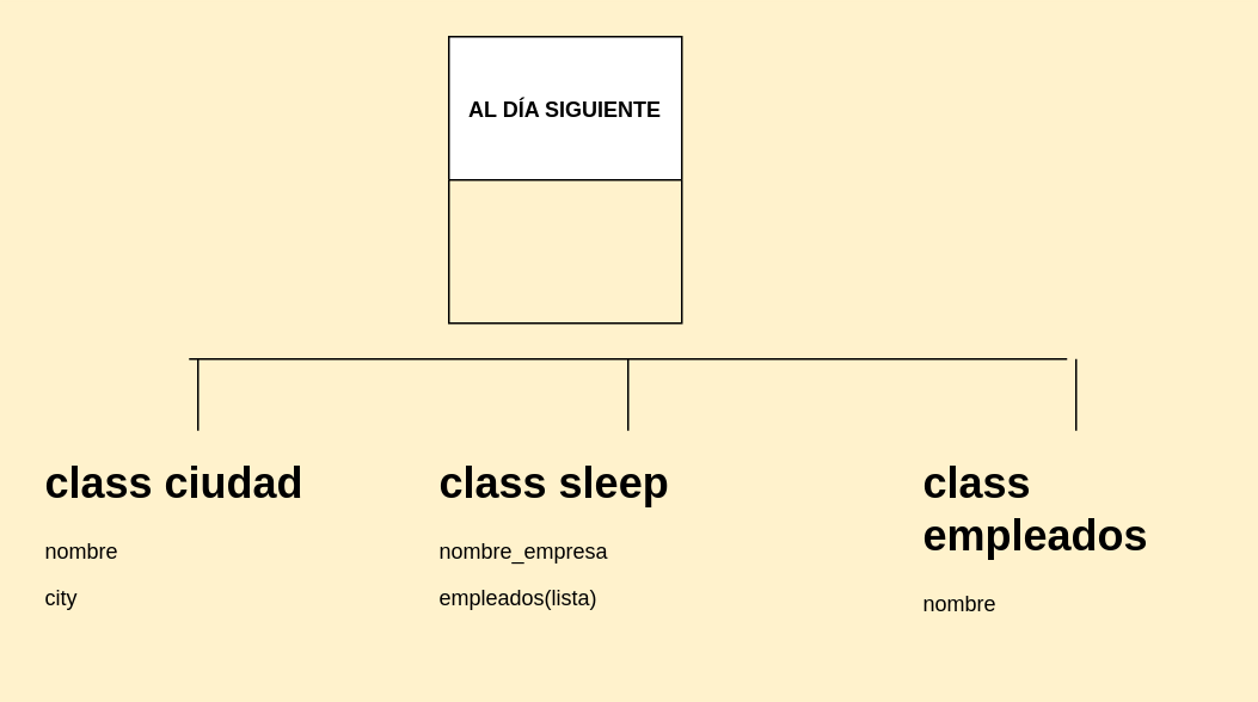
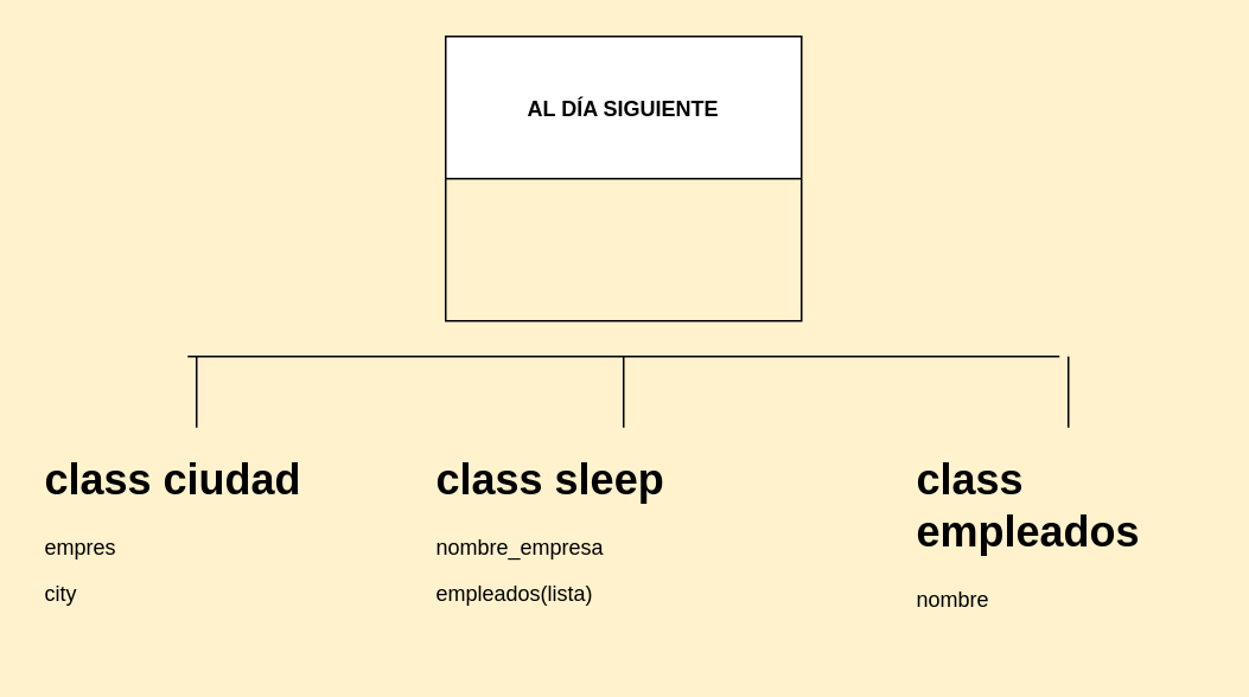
  <mxCell id="0" />
  <mxCell id="1" parent="0" />
- <mxCell id="2" value="AL DÍA SIGUIENTE" style="swimlane;startSize=80;" vertex="1" parent="1"><mxGeometry x="250" y="20" width="130" height="160" as="geometry" /></mxCell>
+ <mxCell id="2" value="AL DÍA SIGUIENTE" style="swimlane;startSize=80;" vertex="1" parent="1"><mxGeometry x="250" y="20" width="200" height="160" as="geometry" /></mxCell>
  <mxCell id="3" value="" style="endArrow=none;html=1;rounded=0;" edge="1" parent="1"><mxGeometry width="50" height="50" relative="1" as="geometry"><mxPoint x="105" y="200" as="sourcePoint" /><mxPoint x="595" y="200" as="targetPoint" /></mxGeometry></mxCell>
  <mxCell id="4" value="" style="endArrow=none;html=1;rounded=0;" edge="1" parent="1"><mxGeometry width="50" height="50" relative="1" as="geometry"><mxPoint x="110" y="240" as="sourcePoint" /><mxPoint x="110" y="200" as="targetPoint" /></mxGeometry></mxCell>
  <mxCell id="5" value="" style="endArrow=none;html=1;rounded=0;" edge="1" parent="1"><mxGeometry width="50" height="50" relative="1" as="geometry"><mxPoint x="350" y="240" as="sourcePoint" /><mxPoint x="350" y="200" as="targetPoint" /></mxGeometry></mxCell>
  <mxCell id="6" value="" style="endArrow=none;html=1;rounded=0;" edge="1" parent="1"><mxGeometry width="50" height="50" relative="1" as="geometry"><mxPoint x="600" y="240" as="sourcePoint" /><mxPoint x="600" y="200" as="targetPoint" /></mxGeometry></mxCell>
- <mxCell id="7" value="&lt;h1&gt;class ciudad&lt;/h1&gt;&lt;p&gt;nombre&lt;/p&gt;&lt;p&gt;city&lt;/p&gt;" style="text;html=1;strokeColor=none;fillColor=none;spacing=5;spacingTop=-20;whiteSpace=wrap;overflow=hidden;rounded=0;" vertex="1" parent="1"><mxGeometry x="20" y="250" width="170" height="120" as="geometry" /></mxCell>
+ <mxCell id="7" value="&lt;h1&gt;class ciudad&lt;/h1&gt;&lt;p&gt;empres&lt;/p&gt;&lt;p&gt;city&lt;/p&gt;" style="text;html=1;strokeColor=none;fillColor=none;spacing=5;spacingTop=-20;whiteSpace=wrap;overflow=hidden;rounded=0;" vertex="1" parent="1"><mxGeometry x="20" y="250" width="170" height="120" as="geometry" /></mxCell>
  <mxCell id="8" value="&lt;h1&gt;class sleep&lt;/h1&gt;&lt;p&gt;nombre_empresa&lt;/p&gt;&lt;p&gt;empleados(lista)&lt;/p&gt;" style="text;html=1;strokeColor=none;fillColor=none;spacing=5;spacingTop=-20;whiteSpace=wrap;overflow=hidden;rounded=0;" vertex="1" parent="1"><mxGeometry x="240" y="250" width="195" height="120" as="geometry" /></mxCell>
  <mxCell id="9" value="&lt;h1&gt;class empleados&lt;/h1&gt;&lt;div&gt;nombre&lt;/div&gt;" style="text;html=1;strokeColor=none;fillColor=none;spacing=5;spacingTop=-20;whiteSpace=wrap;overflow=hidden;rounded=0;" vertex="1" parent="1"><mxGeometry x="510" y="250" width="170" height="120" as="geometry" /></mxCell>
